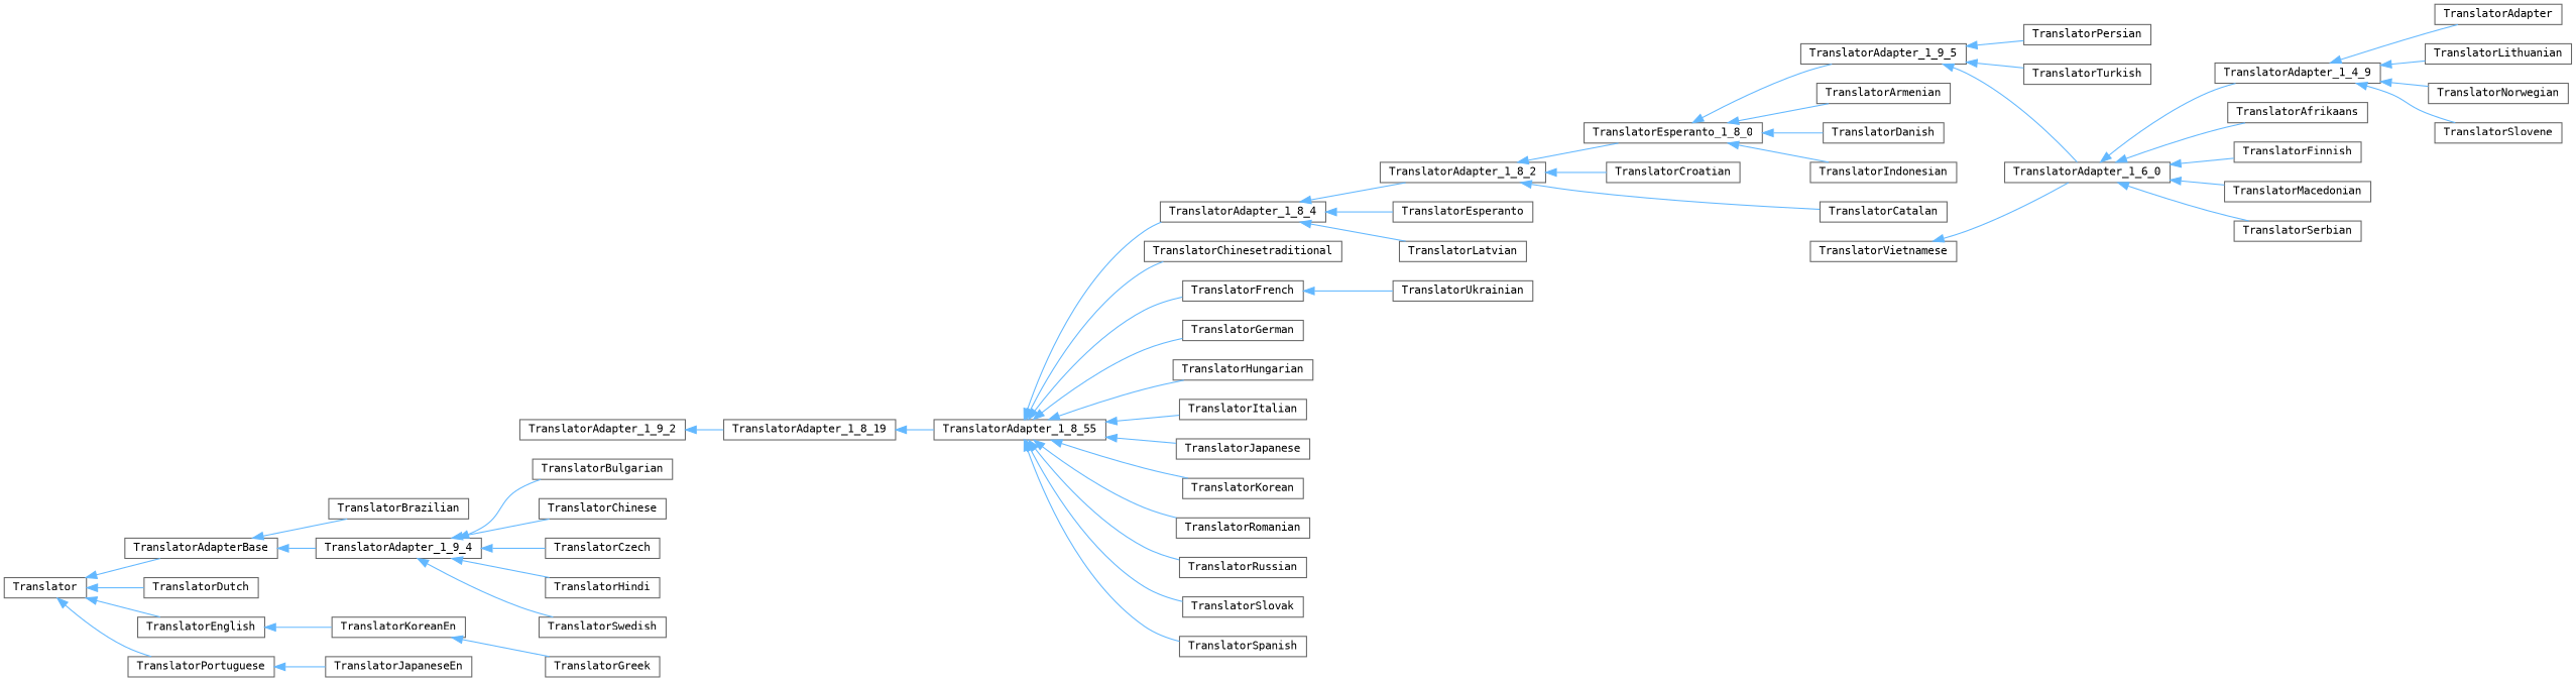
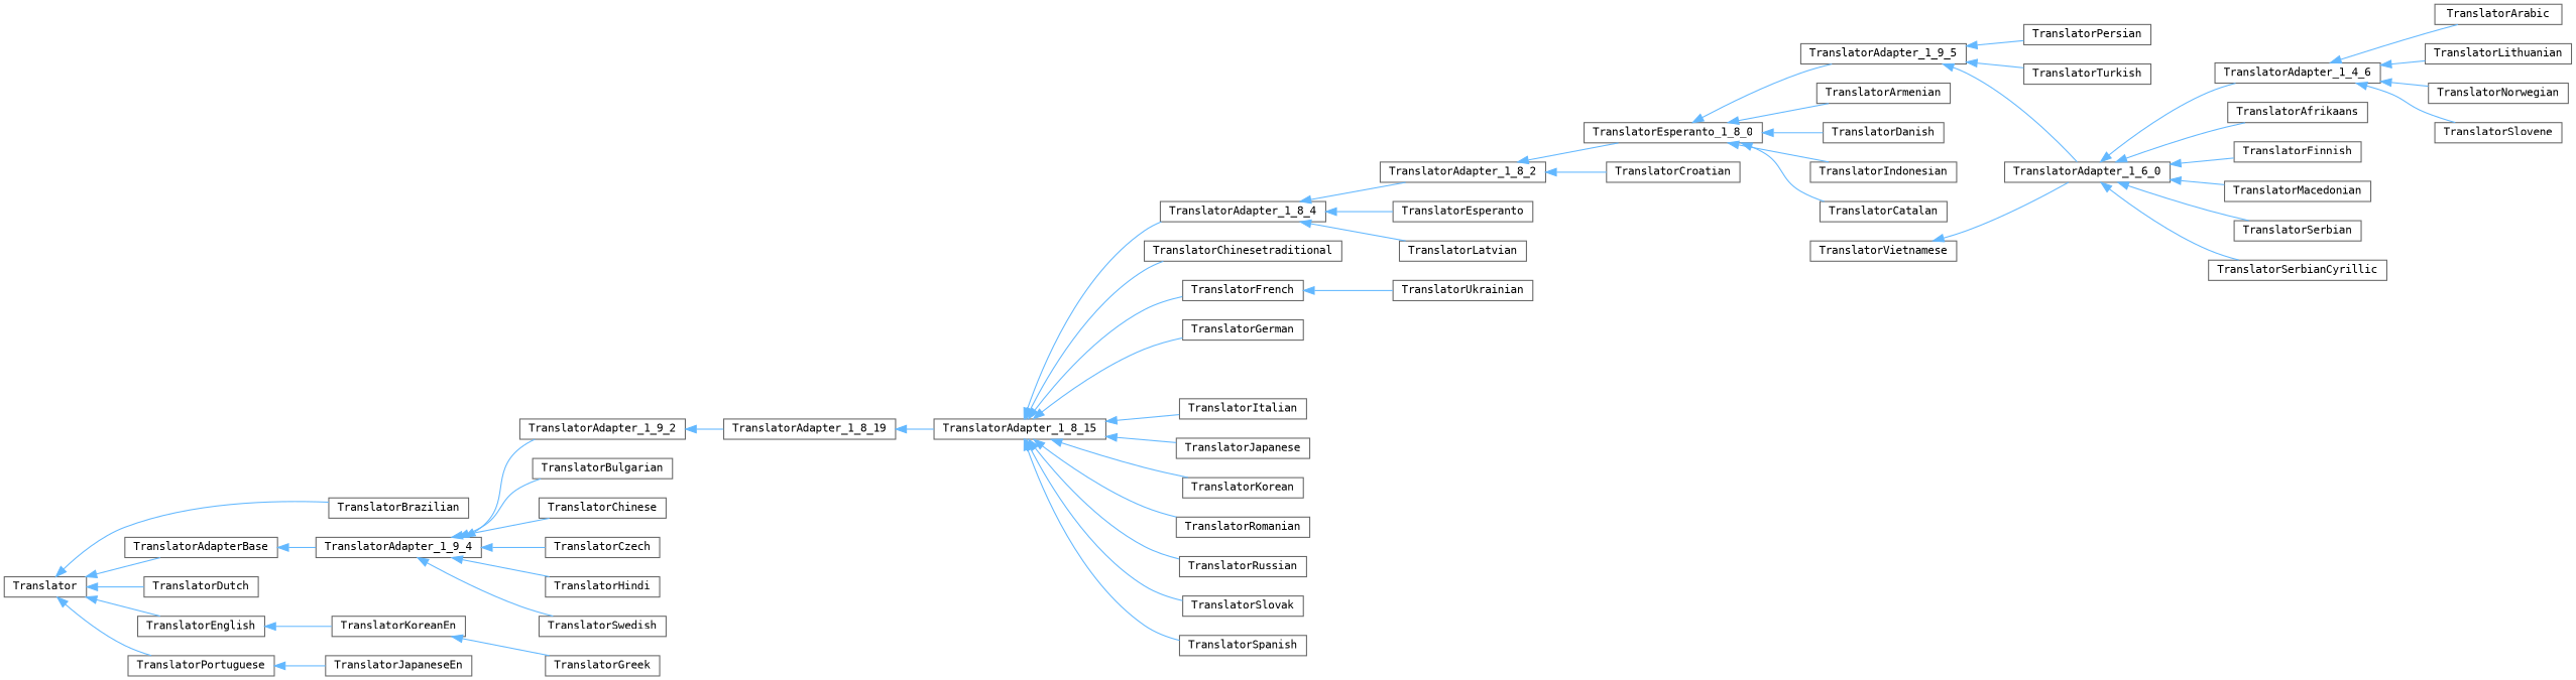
  digraph {
    fontname="DejaVu Sans Mono"
    rankdir=LR
    node [color=grey40 fillcolor=white fontname="DejaVu Sans Mono" fontsize=10 shape=box style=filled]
    edge [color=steelblue1 dir=back fontname="DejaVu Sans Mono" fontsize=10 labelfontname=Helvetica labelfontsize=10 style=solid]
    n1 [height=0.2 label=Translator width=0.4]
    n2 [height=0.2 label=TranslatorAdapterBase width=0.4]
    n3 [height=0.2 label=TranslatorBrazilian width=0.4]
    n4 [height=0.2 label=TranslatorDutch width=0.4]
    n5 [height=0.2 label=TranslatorEnglish width=0.4]
    n6 [height=0.2 label=TranslatorPortuguese width=0.4]
    n7 [height=0.2 label=TranslatorAdapter_1_9_4 width=0.4]
    n8 [height=0.2 label=TranslatorKoreanEn width=0.4]
    n9 [height=0.2 label=TranslatorJapaneseEn width=0.4]
    n10 [height=0.2 label=TranslatorAdapter_1_9_2 width=0.4]
    n11 [height=0.2 label=TranslatorBulgarian width=0.4]
    n12 [height=0.2 label=TranslatorChinese width=0.4]
    n13 [height=0.2 label=TranslatorCzech width=0.4]
    n14 [height=0.2 label=TranslatorHindi width=0.4]
    n15 [height=0.2 label=TranslatorSwedish width=0.4]
    n16 [height=0.2 label=TranslatorAdapter_1_8_19 width=0.4]
    n17 [height=0.2 label=TranslatorGreek width=0.4]
-   n18 [height=0.2 label=TranslatorAdapter_1_8_55 width=0.4]
+   n18 [height=0.2 label=TranslatorAdapter_1_8_15 width=0.4]
    n19 [height=0.2 label=TranslatorAdapter_1_8_4 width=0.4]
    n20 [height=0.2 label=TranslatorChinesetraditional width=0.4]
    n21 [height=0.2 label=TranslatorFrench width=0.4]
    n22 [height=0.2 label=TranslatorGerman width=0.4]
-   n23 [height=0.2 label=TranslatorHungarian width=0.4]
    n24 [height=0.2 label=TranslatorItalian width=0.4]
    n25 [height=0.2 label=TranslatorJapanese width=0.4]
    n26 [height=0.2 label=TranslatorKorean width=0.4]
    n27 [height=0.2 label=TranslatorRomanian width=0.4]
    n28 [height=0.2 label=TranslatorRussian width=0.4]
    n29 [height=0.2 label=TranslatorSlovak width=0.4]
    n30 [height=0.2 label=TranslatorSpanish width=0.4]
    n31 [height=0.2 label=TranslatorAdapter_1_8_2 width=0.4]
    n32 [height=0.2 label=TranslatorEsperanto width=0.4]
    n33 [height=0.2 label=TranslatorLatvian width=0.4]
    n34 [height=0.2 label=TranslatorUkrainian width=0.4]
    n35 [height=0.2 label=TranslatorEsperanto_1_8_0 width=0.4]
    n36 [height=0.2 label=TranslatorCroatian width=0.4]
    n37 [height=0.2 label=TranslatorAdapter_1_9_5 width=0.4]
    n38 [height=0.2 label=TranslatorArmenian width=0.4]
    n39 [height=0.2 label=TranslatorCatalan width=0.4]
    n40 [height=0.2 label=TranslatorDanish width=0.4]
    n41 [height=0.2 label=TranslatorIndonesian width=0.4]
    n42 [height=0.2 label=TranslatorAdapter_1_6_0 width=0.4]
    n43 [height=0.2 label=TranslatorPersian width=0.4]
    n44 [height=0.2 label=TranslatorTurkish width=0.4]
-   n45 [height=0.2 label=TranslatorAdapter_1_4_9 width=0.4]
+   n45 [height=0.2 label=TranslatorAdapter_1_4_6 width=0.4]
    n46 [height=0.2 label=TranslatorAfrikaans width=0.4]
    n47 [height=0.2 label=TranslatorFinnish width=0.4]
    n48 [height=0.2 label=TranslatorMacedonian width=0.4]
    n49 [height=0.2 label=TranslatorSerbian width=0.4]
-   n51 [height=0.2 label=TranslatorAdapter width=0.4]
+   n50 [height=0.2 label=TranslatorSerbianCyrillic width=0.4]
+   n51 [height=0.2 label=TranslatorArabic width=0.4]
    n52 [height=0.2 label=TranslatorLithuanian width=0.4]
    n53 [height=0.2 label=TranslatorNorwegian width=0.4]
    n54 [height=0.2 label=TranslatorSlovene width=0.4]
    n55 [height=0.2 label=TranslatorVietnamese width=0.4]
    n1 -> n2
-   n2 -> n3
+   n1 -> n3
    n1 -> n4
    n1 -> n5
    n1 -> n6
    n2 -> n7
    n5 -> n8
    n6 -> n9
+   n7 -> n10
    n7 -> n11
    n7 -> n12
    n7 -> n13
    n7 -> n14
    n7 -> n15
    n8 -> n17
    n10 -> n16
    n16 -> n18
    n18 -> n19
    n18 -> n20
    n18 -> n21
    n18 -> n22
-   n18 -> n23
    n18 -> n24
    n18 -> n25
    n18 -> n26
    n18 -> n27
    n18 -> n28
    n18 -> n29
    n18 -> n30
    n19 -> n31
    n19 -> n32
    n19 -> n33
    n21 -> n34
    n31 -> n35
    n31 -> n36
    n35 -> n37
    n35 -> n38
-   n31 -> n39
+   n35 -> n39
    n35 -> n40
    n35 -> n41
    n37 -> n42
    n37 -> n43
    n37 -> n44
    n42 -> n45
    n42 -> n46
    n42 -> n47
    n42 -> n48
    n42 -> n49
+   n42 -> n50
    n45 -> n51
    n45 -> n52
    n45 -> n53
    n45 -> n54
    n55 -> n42
  }
